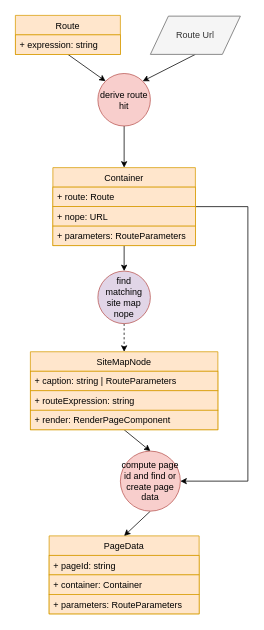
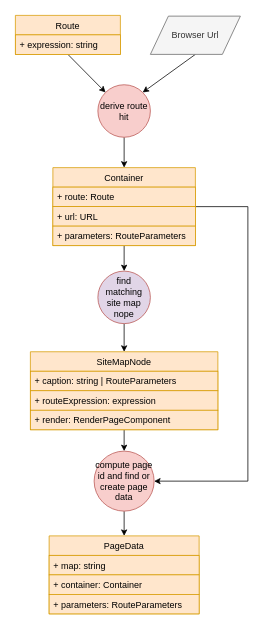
  <mxCell id="0" />
  <mxCell id="1" parent="0" />
  <mxCell id="2" style="edgeStyle=none;rounded=0;orthogonalLoop=1;jettySize=auto;html=1;exitX=0.5;exitY=1;exitDx=0;exitDy=0;entryX=0;entryY=0;entryDx=0;entryDy=0;" edge="1" parent="1" source="3" target="23"><mxGeometry relative="1" as="geometry" /></mxCell>
  <mxCell id="3" value="Route" style="swimlane;fontStyle=0;childLayout=stackLayout;horizontal=1;startSize=26;fillColor=#ffe6cc;horizontalStack=0;resizeParent=1;resizeParentMax=0;resizeLast=0;collapsible=1;marginBottom=0;strokeColor=#d79b00;" vertex="1" parent="1"><mxGeometry x="20" y="20" width="140" height="52" as="geometry" /></mxCell>
  <mxCell id="4" value="+ expression: string" style="text;strokeColor=#d79b00;fillColor=#ffe6cc;align=left;verticalAlign=top;spacingLeft=4;spacingRight=4;overflow=hidden;rotatable=0;points=[[0,0.5],[1,0.5]];portConstraint=eastwest;" vertex="1" parent="3"><mxGeometry y="26" width="140" height="26" as="geometry" /></mxCell>
  <mxCell id="5" style="edgeStyle=none;rounded=0;orthogonalLoop=1;jettySize=auto;html=1;exitX=0.5;exitY=1;exitDx=0;exitDy=0;entryX=0.5;entryY=0;entryDx=0;entryDy=0;" edge="1" parent="1" source="7" target="25"><mxGeometry relative="1" as="geometry" /></mxCell>
  <mxCell id="6" style="edgeStyle=orthogonalEdgeStyle;rounded=0;orthogonalLoop=1;jettySize=auto;html=1;exitX=1;exitY=0.5;exitDx=0;exitDy=0;entryX=1;entryY=0.5;entryDx=0;entryDy=0;" edge="1" parent="1" source="7" target="27"><mxGeometry relative="1" as="geometry"><Array as="points"><mxPoint x="330" y="275" /><mxPoint x="330" y="641" /></Array></mxGeometry></mxCell>
  <mxCell id="7" value="Container" style="swimlane;fontStyle=0;childLayout=stackLayout;horizontal=1;startSize=26;fillColor=#ffe6cc;horizontalStack=0;resizeParent=1;resizeParentMax=0;resizeLast=0;collapsible=1;marginBottom=0;strokeColor=#d79b00;" vertex="1" parent="1"><mxGeometry x="70" y="223" width="190" height="104" as="geometry" /></mxCell>
  <mxCell id="8" value="+ route: Route" style="text;strokeColor=#d79b00;fillColor=#ffe6cc;align=left;verticalAlign=top;spacingLeft=4;spacingRight=4;overflow=hidden;rotatable=0;points=[[0,0.5],[1,0.5]];portConstraint=eastwest;" vertex="1" parent="7"><mxGeometry y="26" width="190" height="26" as="geometry" /></mxCell>
- <mxCell id="9" value="+ nope: URL" style="text;strokeColor=#d79b00;fillColor=#ffe6cc;align=left;verticalAlign=top;spacingLeft=4;spacingRight=4;overflow=hidden;rotatable=0;points=[[0,0.5],[1,0.5]];portConstraint=eastwest;" vertex="1" parent="7"><mxGeometry y="52" width="190" height="26" as="geometry" /></mxCell>
+ <mxCell id="9" value="+ url: URL" style="text;strokeColor=#d79b00;fillColor=#ffe6cc;align=left;verticalAlign=top;spacingLeft=4;spacingRight=4;overflow=hidden;rotatable=0;points=[[0,0.5],[1,0.5]];portConstraint=eastwest;" vertex="1" parent="7"><mxGeometry y="52" width="190" height="26" as="geometry" /></mxCell>
  <mxCell id="10" value="+ parameters: RouteParameters" style="text;strokeColor=#d79b00;fillColor=#ffe6cc;align=left;verticalAlign=top;spacingLeft=4;spacingRight=4;overflow=hidden;rotatable=0;points=[[0,0.5],[1,0.5]];portConstraint=eastwest;" vertex="1" parent="7"><mxGeometry y="78" width="190" height="26" as="geometry" /></mxCell>
  <mxCell id="11" style="edgeStyle=none;rounded=0;orthogonalLoop=1;jettySize=auto;html=1;exitX=0.5;exitY=1;exitDx=0;exitDy=0;entryX=0.5;entryY=0;entryDx=0;entryDy=0;" edge="1" parent="1" source="12" target="27"><mxGeometry relative="1" as="geometry" /></mxCell>
  <mxCell id="12" value="SiteMapNode" style="swimlane;fontStyle=0;childLayout=stackLayout;horizontal=1;startSize=26;fillColor=#ffe6cc;horizontalStack=0;resizeParent=1;resizeParentMax=0;resizeLast=0;collapsible=1;marginBottom=0;strokeColor=#d79b00;" vertex="1" parent="1"><mxGeometry x="40" y="468.5" width="250" height="104" as="geometry" /></mxCell>
  <mxCell id="13" value="+ caption: string | RouteParameters" style="text;strokeColor=#d79b00;fillColor=#ffe6cc;align=left;verticalAlign=top;spacingLeft=4;spacingRight=4;overflow=hidden;rotatable=0;points=[[0,0.5],[1,0.5]];portConstraint=eastwest;" vertex="1" parent="12"><mxGeometry y="26" width="250" height="26" as="geometry" /></mxCell>
- <mxCell id="14" value="+ routeExpression: string" style="text;strokeColor=#d79b00;fillColor=#ffe6cc;align=left;verticalAlign=top;spacingLeft=4;spacingRight=4;overflow=hidden;rotatable=0;points=[[0,0.5],[1,0.5]];portConstraint=eastwest;" vertex="1" parent="12"><mxGeometry y="52" width="250" height="26" as="geometry" /></mxCell>
+ <mxCell id="14" value="+ routeExpression: expression" style="text;strokeColor=#d79b00;fillColor=#ffe6cc;align=left;verticalAlign=top;spacingLeft=4;spacingRight=4;overflow=hidden;rotatable=0;points=[[0,0.5],[1,0.5]];portConstraint=eastwest;" vertex="1" parent="12"><mxGeometry y="52" width="250" height="26" as="geometry" /></mxCell>
  <mxCell id="15" value="+ render: RenderPageComponent" style="text;strokeColor=#d79b00;fillColor=#ffe6cc;align=left;verticalAlign=top;spacingLeft=4;spacingRight=4;overflow=hidden;rotatable=0;points=[[0,0.5],[1,0.5]];portConstraint=eastwest;" vertex="1" parent="12"><mxGeometry y="78" width="250" height="26" as="geometry" /></mxCell>
  <mxCell id="16" value="PageData" style="swimlane;fontStyle=0;childLayout=stackLayout;horizontal=1;startSize=26;fillColor=#ffe6cc;horizontalStack=0;resizeParent=1;resizeParentMax=0;resizeLast=0;collapsible=1;marginBottom=0;strokeColor=#d79b00;" vertex="1" parent="1"><mxGeometry x="65" y="714" width="200" height="104" as="geometry" /></mxCell>
- <mxCell id="17" value="+ pageId: string" style="text;strokeColor=#d79b00;fillColor=#ffe6cc;align=left;verticalAlign=top;spacingLeft=4;spacingRight=4;overflow=hidden;rotatable=0;points=[[0,0.5],[1,0.5]];portConstraint=eastwest;" vertex="1" parent="16"><mxGeometry y="26" width="200" height="26" as="geometry" /></mxCell>
+ <mxCell id="17" value="+ map: string" style="text;strokeColor=#d79b00;fillColor=#ffe6cc;align=left;verticalAlign=top;spacingLeft=4;spacingRight=4;overflow=hidden;rotatable=0;points=[[0,0.5],[1,0.5]];portConstraint=eastwest;" vertex="1" parent="16"><mxGeometry y="26" width="200" height="26" as="geometry" /></mxCell>
  <mxCell id="18" value="+ container: Container" style="text;strokeColor=#d79b00;fillColor=#ffe6cc;align=left;verticalAlign=top;spacingLeft=4;spacingRight=4;overflow=hidden;rotatable=0;points=[[0,0.5],[1,0.5]];portConstraint=eastwest;" vertex="1" parent="16"><mxGeometry y="52" width="200" height="26" as="geometry" /></mxCell>
  <mxCell id="19" value="+ parameters: RouteParameters" style="text;strokeColor=#d79b00;fillColor=#ffe6cc;align=left;verticalAlign=top;spacingLeft=4;spacingRight=4;overflow=hidden;rotatable=0;points=[[0,0.5],[1,0.5]];portConstraint=eastwest;" vertex="1" parent="16"><mxGeometry y="78" width="200" height="26" as="geometry" /></mxCell>
  <mxCell id="20" style="rounded=0;orthogonalLoop=1;jettySize=auto;html=1;exitX=0.5;exitY=1;exitDx=0;exitDy=0;entryX=1;entryY=0;entryDx=0;entryDy=0;" edge="1" parent="1" source="21" target="23"><mxGeometry relative="1" as="geometry" /></mxCell>
- <mxCell id="21" value="Route Url" style="shape=parallelogram;perimeter=parallelogramPerimeter;whiteSpace=wrap;html=1;fillColor=#f5f5f5;strokeColor=#666666;fontColor=#333333;" vertex="1" parent="1"><mxGeometry x="200" y="21" width="120" height="51" as="geometry" /></mxCell>
+ <mxCell id="21" value="Browser Url" style="shape=parallelogram;perimeter=parallelogramPerimeter;whiteSpace=wrap;html=1;fillColor=#f5f5f5;strokeColor=#666666;fontColor=#333333;" vertex="1" parent="1"><mxGeometry x="200" y="21" width="120" height="51" as="geometry" /></mxCell>
  <mxCell id="22" style="edgeStyle=none;rounded=0;orthogonalLoop=1;jettySize=auto;html=1;exitX=0.5;exitY=1;exitDx=0;exitDy=0;entryX=0.5;entryY=0;entryDx=0;entryDy=0;" edge="1" parent="1" source="23" target="7"><mxGeometry relative="1" as="geometry" /></mxCell>
- <mxCell id="23" value="derive route&lt;br&gt;hit" style="ellipse;whiteSpace=wrap;html=1;aspect=fixed;fillColor=#f8cecc;strokeColor=#b85450;" vertex="1" parent="1"><mxGeometry x="130" y="97.5" width="70" height="70" as="geometry" /></mxCell>
- <mxCell id="24" style="edgeStyle=none;rounded=0;orthogonalLoop=1;jettySize=auto;html=1;exitX=0.5;exitY=1;exitDx=0;exitDy=0;entryX=0.5;entryY=0;entryDx=0;entryDy=0;dashed=1;" edge="1" parent="1" source="25" target="12"><mxGeometry relative="1" as="geometry" /></mxCell>
+ <mxCell id="23" value="derive route&lt;br&gt;hit" style="ellipse;whiteSpace=wrap;html=1;aspect=fixed;fillColor=#f8cecc;strokeColor=#b85450;" vertex="1" parent="1"><mxGeometry x="130" y="112.5" width="70" height="70" as="geometry" /></mxCell>
+ <mxCell id="24" style="edgeStyle=none;rounded=0;orthogonalLoop=1;jettySize=auto;html=1;exitX=0.5;exitY=1;exitDx=0;exitDy=0;entryX=0.5;entryY=0;entryDx=0;entryDy=0;" edge="1" parent="1" source="25" target="12"><mxGeometry relative="1" as="geometry" /></mxCell>
  <mxCell id="25" value="find matching&lt;br&gt;site map nope" style="ellipse;whiteSpace=wrap;html=1;aspect=fixed;fillColor=#e1d5e7;strokeColor=#b85450;" vertex="1" parent="1"><mxGeometry x="130" y="361" width="70" height="70" as="geometry" /></mxCell>
  <mxCell id="26" style="edgeStyle=none;rounded=0;orthogonalLoop=1;jettySize=auto;html=1;exitX=0.5;exitY=1;exitDx=0;exitDy=0;entryX=0.5;entryY=0;entryDx=0;entryDy=0;" edge="1" parent="1" source="27" target="16"><mxGeometry relative="1" as="geometry" /></mxCell>
- <mxCell id="27" value="compute page id and find or create page data" style="ellipse;whiteSpace=wrap;html=1;aspect=fixed;fillColor=#f8cecc;strokeColor=#b85450;" vertex="1" parent="1"><mxGeometry x="160" y="601" width="80" height="80" as="geometry" /></mxCell>
+ <mxCell id="27" value="compute page id and find or create page data" style="ellipse;whiteSpace=wrap;html=1;aspect=fixed;fillColor=#f8cecc;strokeColor=#b85450;" vertex="1" parent="1"><mxGeometry x="125" y="601" width="80" height="80" as="geometry" /></mxCell>
